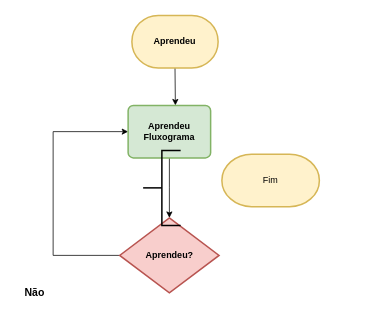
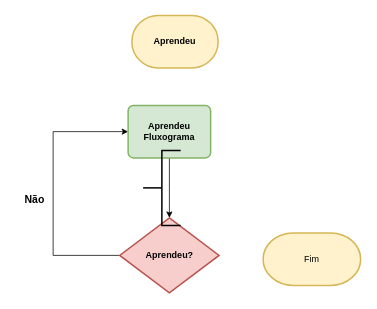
  <mxCell id="0" />
  <mxCell id="1" parent="0" />
  <mxCell id="2" style="edgeStyle=elbowEdgeStyle;rounded=0;orthogonalLoop=1;jettySize=auto;html=1;exitX=0;exitY=0.5;exitDx=0;exitDy=0;exitPerimeter=0;" edge="1" parent="1" source="3" target="7"><mxGeometry relative="1" as="geometry"><Array as="points"><mxPoint x="70" y="250" /></Array></mxGeometry></mxCell>
  <mxCell id="3" value="&lt;b&gt;Aprendeu?&lt;/b&gt;" style="strokeWidth=2;html=1;shape=mxgraph.flowchart.decision;whiteSpace=wrap;fillColor=#f8cecc;strokeColor=#b85450;" vertex="1" parent="1"><mxGeometry x="158.75" y="290" width="132.5" height="100" as="geometry" /></mxCell>
- <mxCell id="4" style="edgeStyle=elbowEdgeStyle;rounded=0;orthogonalLoop=1;jettySize=auto;html=1;exitX=0.5;exitY=1;exitDx=0;exitDy=0;exitPerimeter=0;" edge="1" parent="1" source="5" target="7"><mxGeometry relative="1" as="geometry" /></mxCell>
  <mxCell id="5" value="&lt;b&gt;Aprendeu&lt;/b&gt;" style="strokeWidth=2;html=1;shape=mxgraph.flowchart.terminator;whiteSpace=wrap;fillColor=#fff2cc;strokeColor=#d6b656;" vertex="1" parent="1"><mxGeometry x="175" y="20" width="115" height="70" as="geometry" /></mxCell>
  <mxCell id="6" style="edgeStyle=elbowEdgeStyle;rounded=0;orthogonalLoop=1;jettySize=auto;html=1;entryX=0.5;entryY=0;entryDx=0;entryDy=0;entryPerimeter=0;" edge="1" parent="1" source="7" target="3"><mxGeometry relative="1" as="geometry" /></mxCell>
  <mxCell id="7" value="&lt;b&gt;Aprendeu Fluxograma&lt;/b&gt;" style="rounded=1;whiteSpace=wrap;html=1;absoluteArcSize=1;arcSize=14;strokeWidth=2;fillColor=#d5e8d4;strokeColor=#82b366;" vertex="1" parent="1"><mxGeometry x="170" y="140" width="110" height="70" as="geometry" /></mxCell>
- <mxCell id="8" value="&lt;b&gt;&lt;font style=&quot;font-size: 14px;&quot;&gt;Não&lt;/font&gt;&lt;/b&gt;" style="text;html=1;align=center;verticalAlign=middle;resizable=0;points=[];autosize=1;strokeColor=none;fillColor=none;" vertex="1" parent="1"><mxGeometry x="20" y="375" width="50" height="30" as="geometry" /></mxCell>
- <mxCell id="9" value="Fim" style="strokeWidth=2;html=1;shape=mxgraph.flowchart.terminator;whiteSpace=wrap;fillColor=#fff2cc;strokeColor=#d6b656;" vertex="1" parent="1"><mxGeometry x="295" y="205" width="130" height="70" as="geometry" /></mxCell>
+ <mxCell id="8" value="&lt;b&gt;&lt;font style=&quot;font-size: 14px;&quot;&gt;Não&lt;/font&gt;&lt;/b&gt;" style="text;html=1;align=center;verticalAlign=middle;resizable=0;points=[];autosize=1;strokeColor=none;fillColor=none;" vertex="1" parent="1"><mxGeometry x="20" y="250" width="50" height="30" as="geometry" /></mxCell>
+ <mxCell id="9" value="Fim" style="strokeWidth=2;html=1;shape=mxgraph.flowchart.terminator;whiteSpace=wrap;fillColor=#fff2cc;strokeColor=#d6b656;" vertex="1" parent="1"><mxGeometry x="350" y="310" width="130" height="70" as="geometry" /></mxCell>
  <mxCell id="10" value="" style="strokeWidth=2;html=1;shape=mxgraph.flowchart.annotation_2;align=left;labelPosition=right;pointerEvents=1;" vertex="1" parent="1"><mxGeometry x="190" y="200" width="50" height="100" as="geometry" /></mxCell>
